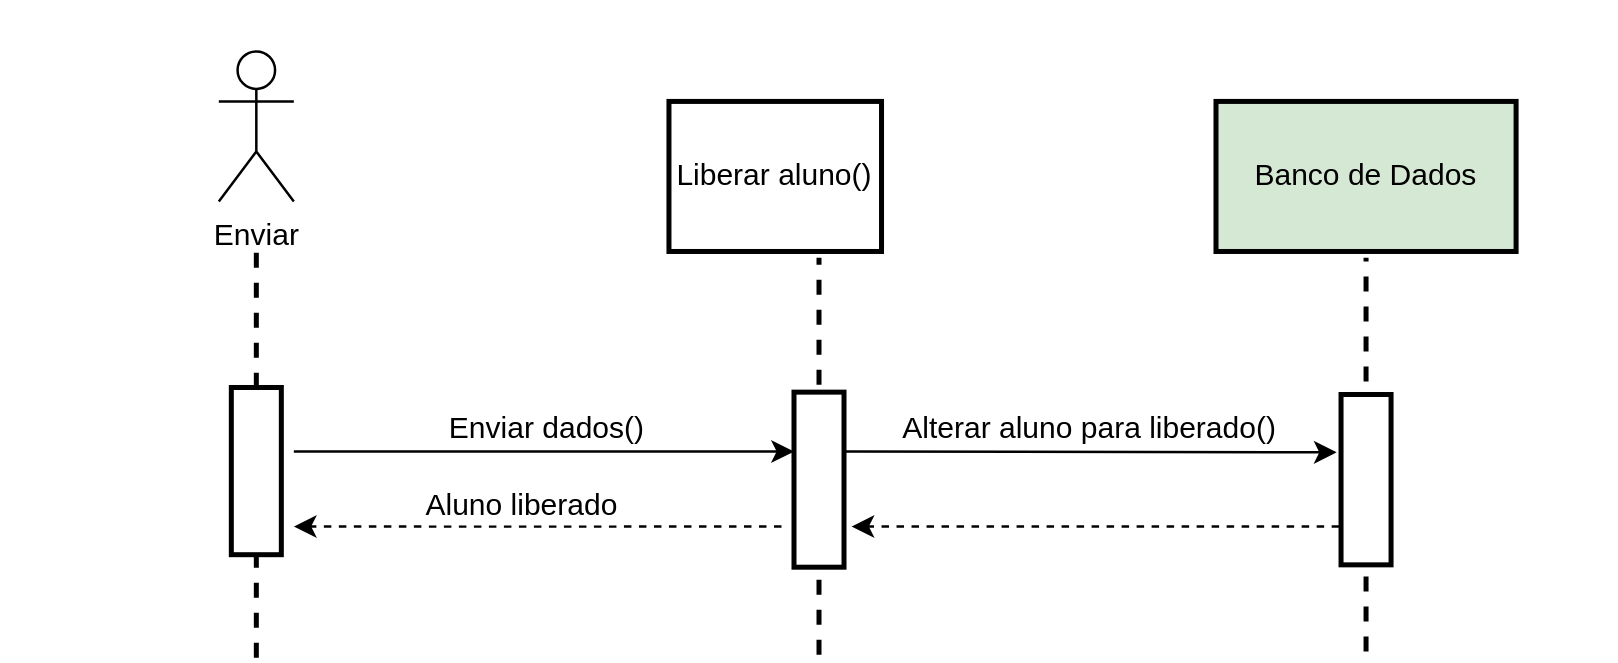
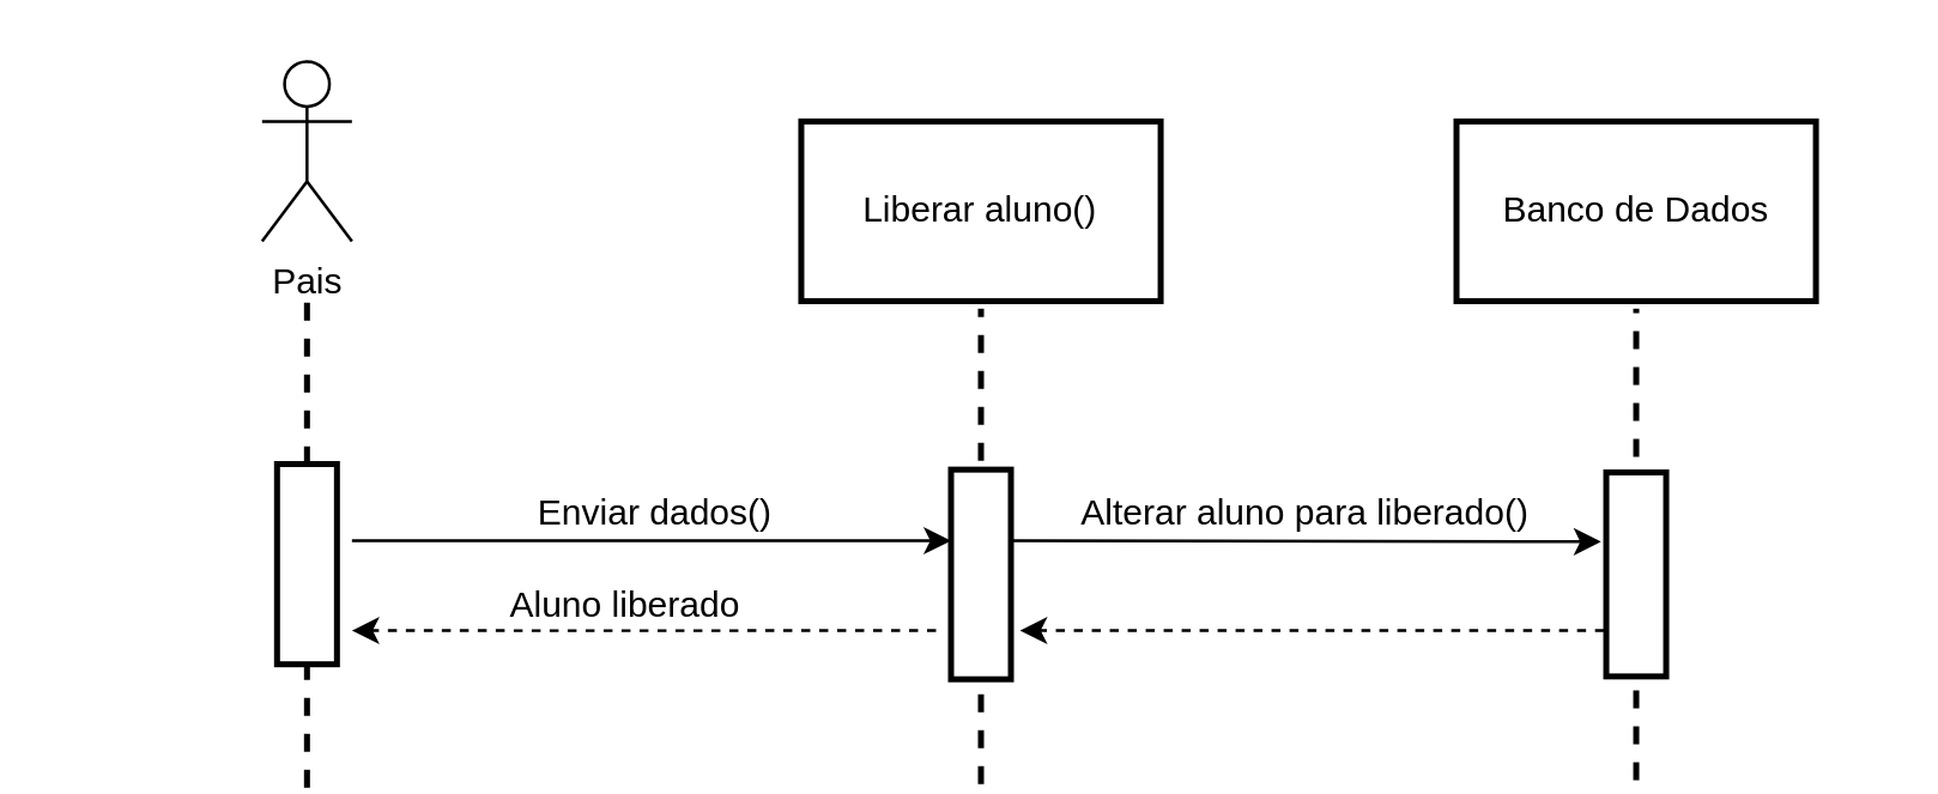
  <mxCell id="0" />
  <mxCell id="1" parent="0" />
- <mxCell id="2" value="Enviar" style="shape=umlActor;verticalLabelPosition=bottom;labelBackgroundColor=#ffffff;verticalAlign=top;html=1;outlineConnect=0;" parent="1" vertex="1"><mxGeometry x="87" y="20" width="30" height="60" as="geometry" /></mxCell>
+ <mxCell id="2" value="Pais" style="shape=umlActor;verticalLabelPosition=bottom;labelBackgroundColor=#ffffff;verticalAlign=top;html=1;outlineConnect=0;" parent="1" vertex="1"><mxGeometry x="87" y="20" width="30" height="60" as="geometry" /></mxCell>
  <mxCell id="3" value="" style="line;strokeWidth=2;html=1;perimeter=backbonePerimeter;points=[];outlineConnect=0;dashed=1;rotation=-90;" parent="1" vertex="1"><mxGeometry x="247.62" y="176.88" width="158.75" height="10" as="geometry" /></mxCell>
  <mxCell id="4" value="" style="rounded=0;whiteSpace=wrap;html=1;strokeWidth=2;rotation=-90;" parent="1" vertex="1"><mxGeometry x="292" y="181.25" width="70" height="20" as="geometry" /></mxCell>
- <mxCell id="5" value="Liberar aluno()" style="rounded=0;whiteSpace=wrap;html=1;strokeWidth=2;" parent="1" vertex="1"><mxGeometry x="267" y="40" width="85" height="60" as="geometry" /></mxCell>
+ <mxCell id="5" value="Liberar aluno()" style="rounded=0;whiteSpace=wrap;html=1;strokeWidth=2;" parent="1" vertex="1"><mxGeometry x="267" y="40" width="120" height="60" as="geometry" /></mxCell>
  <mxCell id="6" value="" style="line;strokeWidth=2;html=1;perimeter=backbonePerimeter;points=[];outlineConnect=0;dashed=1;rotation=-90;" parent="1" vertex="1"><mxGeometry x="20.75" y="176.25" width="162.5" height="10" as="geometry" /></mxCell>
  <mxCell id="7" value="" style="rounded=0;whiteSpace=wrap;html=1;strokeWidth=2;rotation=-90;" parent="1" vertex="1"><mxGeometry x="68.57" y="177.82" width="66.86" height="20" as="geometry" /></mxCell>
  <mxCell id="8" value="" style="endArrow=classic;html=1;" parent="1" edge="1"><mxGeometry width="50" height="50" relative="1" as="geometry"><mxPoint x="117" y="180" as="sourcePoint" /><mxPoint x="317" y="180" as="targetPoint" /></mxGeometry></mxCell>
  <mxCell id="9" value="Enviar dados()" style="text;html=1;align=center;verticalAlign=middle;resizable=0;points=[];labelBackgroundColor=#ffffff;" parent="8" vertex="1" connectable="0"><mxGeometry x="0.4" y="-2" relative="1" as="geometry"><mxPoint x="-40" y="-12" as="offset" /></mxGeometry></mxCell>
  <mxCell id="10" value="" style="line;strokeWidth=2;html=1;perimeter=backbonePerimeter;points=[];outlineConnect=0;dashed=1;rotation=-90;" parent="1" vertex="1"><mxGeometry x="467" y="176.25" width="157.5" height="10" as="geometry" /></mxCell>
  <mxCell id="11" value="" style="rounded=0;whiteSpace=wrap;html=1;strokeWidth=2;rotation=-90;" parent="1" vertex="1"><mxGeometry x="511.69" y="181.25" width="68.12" height="20" as="geometry" /></mxCell>
- <mxCell id="12" value="Banco de Dados" style="rounded=0;whiteSpace=wrap;html=1;strokeWidth=2;fillColor=#d5e8d4;" parent="1" vertex="1"><mxGeometry x="485.75" y="40" width="120" height="60" as="geometry" /></mxCell>
+ <mxCell id="12" value="Banco de Dados" style="rounded=0;whiteSpace=wrap;html=1;strokeWidth=2;" parent="1" vertex="1"><mxGeometry x="485.75" y="40" width="120" height="60" as="geometry" /></mxCell>
  <mxCell id="13" value="" style="endArrow=classic;html=1;entryX=0.914;entryY=-0.15;entryDx=0;entryDy=0;entryPerimeter=0;" parent="1" edge="1"><mxGeometry width="50" height="50" relative="1" as="geometry"><mxPoint x="337" y="180" as="sourcePoint" /><mxPoint x="534" y="180.33" as="targetPoint" /></mxGeometry></mxCell>
  <mxCell id="14" value="Alterar aluno para liberado()" style="text;html=1;align=center;verticalAlign=middle;resizable=0;points=[];labelBackgroundColor=#ffffff;" parent="13" vertex="1" connectable="0"><mxGeometry x="0.4" y="-2" relative="1" as="geometry"><mxPoint x="-40" y="-12" as="offset" /></mxGeometry></mxCell>
  <mxCell id="15" value="" style="endArrow=classic;html=1;dashed=1;" parent="1" edge="1"><mxGeometry width="50" height="50" relative="1" as="geometry"><mxPoint x="535" y="210" as="sourcePoint" /><mxPoint x="340" y="210" as="targetPoint" /></mxGeometry></mxCell>
  <mxCell id="16" value="" style="endArrow=classic;html=1;dashed=1;" edge="1" parent="1"><mxGeometry width="50" height="50" relative="1" as="geometry"><mxPoint x="312" y="210" as="sourcePoint" /><mxPoint x="117" y="210" as="targetPoint" /></mxGeometry></mxCell>
  <mxCell id="17" value="Aluno liberado" style="text;html=1;align=center;verticalAlign=middle;resizable=0;points=[];labelBackgroundColor=#ffffff;" vertex="1" connectable="0" parent="16"><mxGeometry x="0.21" y="1" relative="1" as="geometry"><mxPoint x="13" y="-9.75" as="offset" /></mxGeometry></mxCell>
